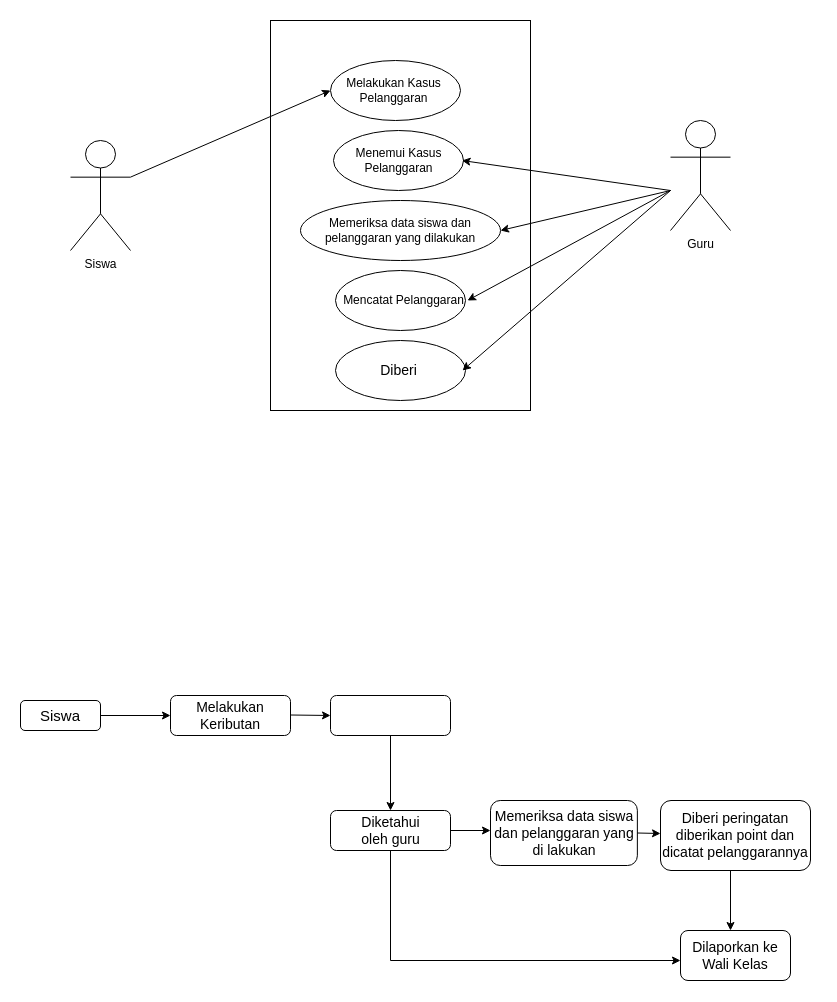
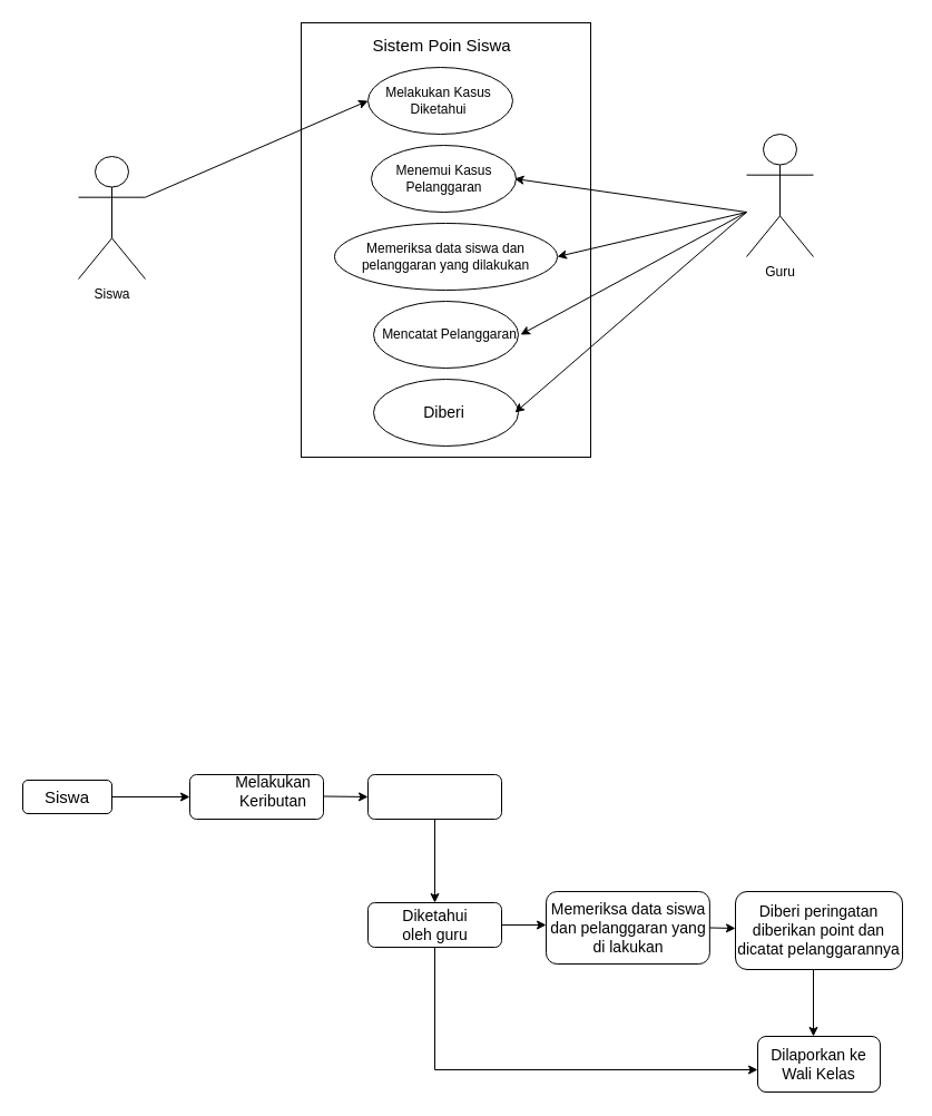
  <mxCell id="0" />
  <mxCell id="1" parent="0" />
  <mxCell id="2" value="" style="rounded=0;whiteSpace=wrap;html=1;" vertex="1" parent="1"><mxGeometry x="270" y="20" width="260" height="390" as="geometry" /></mxCell>
  <mxCell id="3" value="" style="ellipse;whiteSpace=wrap;html=1;" vertex="1" parent="1"><mxGeometry x="330" y="60" width="130" height="60" as="geometry" /></mxCell>
- <mxCell id="5" value="&lt;font style=&quot;font-size: 12px;&quot;&gt;Melakukan Kasus Pelanggaran&lt;/font&gt;" style="text;html=1;strokeColor=none;fillColor=none;align=center;verticalAlign=middle;whiteSpace=wrap;rounded=0;" vertex="1" parent="1"><mxGeometry x="330" y="70" width="127" height="40" as="geometry" /></mxCell>
+ <mxCell id="4" value="&lt;font style=&quot;font-size: 15px;&quot;&gt;Sistem Poin Siswa&lt;/font&gt;" style="text;html=1;strokeColor=none;fillColor=none;align=center;verticalAlign=middle;whiteSpace=wrap;rounded=0;" vertex="1" parent="1"><mxGeometry x="333" y="20" width="127" height="40" as="geometry" /></mxCell>
+ <mxCell id="5" value="&lt;font style=&quot;font-size: 12px;&quot;&gt;Melakukan Kasus Diketahui&lt;/font&gt;" style="text;html=1;strokeColor=none;fillColor=none;align=center;verticalAlign=middle;whiteSpace=wrap;rounded=0;" vertex="1" parent="1"><mxGeometry x="330" y="70" width="127" height="40" as="geometry" /></mxCell>
  <mxCell id="6" value="" style="ellipse;whiteSpace=wrap;html=1;" vertex="1" parent="1"><mxGeometry x="333" y="130" width="130" height="60" as="geometry" /></mxCell>
  <mxCell id="7" value="&lt;font style=&quot;font-size: 12px;&quot;&gt;Menemui Kasus Pelanggaran&lt;/font&gt;" style="text;html=1;strokeColor=none;fillColor=none;align=center;verticalAlign=middle;whiteSpace=wrap;rounded=0;" vertex="1" parent="1"><mxGeometry x="334.5" y="140" width="127" height="40" as="geometry" /></mxCell>
  <mxCell id="8" value="" style="ellipse;whiteSpace=wrap;html=1;" vertex="1" parent="1"><mxGeometry x="300" y="200" width="200" height="60" as="geometry" /></mxCell>
  <mxCell id="9" value="&lt;font style=&quot;font-size: 12px;&quot;&gt;Memeriksa data siswa dan pelanggaran yang dilakukan&lt;/font&gt;" style="text;html=1;strokeColor=none;fillColor=none;align=center;verticalAlign=middle;whiteSpace=wrap;rounded=0;" vertex="1" parent="1"><mxGeometry x="323.25" y="210" width="153.5" height="40" as="geometry" /></mxCell>
  <mxCell id="10" value="" style="ellipse;whiteSpace=wrap;html=1;" vertex="1" parent="1"><mxGeometry x="335" y="270" width="130" height="60" as="geometry" /></mxCell>
  <mxCell id="11" value="" style="ellipse;whiteSpace=wrap;html=1;" vertex="1" parent="1"><mxGeometry x="335" y="340" width="130" height="60" as="geometry" /></mxCell>
  <mxCell id="12" value="&lt;font style=&quot;font-size: 12px;&quot;&gt;Mencatat Pelanggaran&lt;/font&gt;" style="text;html=1;strokeColor=none;fillColor=none;align=center;verticalAlign=middle;whiteSpace=wrap;rounded=0;" vertex="1" parent="1"><mxGeometry x="340" y="280" width="127" height="40" as="geometry" /></mxCell>
  <mxCell id="13" value="&lt;font style=&quot;font-size: 14px;&quot;&gt;Diberi&lt;/font&gt;" style="text;html=1;strokeColor=none;fillColor=none;align=center;verticalAlign=middle;whiteSpace=wrap;rounded=0;" vertex="1" parent="1"><mxGeometry x="335" y="305" width="127" height="130" as="geometry" /></mxCell>
  <mxCell id="14" value="Siswa" style="shape=umlActor;verticalLabelPosition=bottom;verticalAlign=top;html=1;outlineConnect=0;" vertex="1" parent="1"><mxGeometry x="70" y="140" width="60" height="110" as="geometry" /></mxCell>
  <mxCell id="15" value="Guru" style="shape=umlActor;verticalLabelPosition=bottom;verticalAlign=top;html=1;outlineConnect=0;" vertex="1" parent="1"><mxGeometry x="670" y="120" width="60" height="110" as="geometry" /></mxCell>
  <mxCell id="16" value="" style="endArrow=classic;html=1;rounded=0;entryX=0;entryY=0.5;entryDx=0;entryDy=0;exitX=1;exitY=0.333;exitDx=0;exitDy=0;exitPerimeter=0;" edge="1" parent="1" source="14" target="5"><mxGeometry width="50" height="50" relative="1" as="geometry"><mxPoint x="200" y="140" as="sourcePoint" /><mxPoint x="250" y="90" as="targetPoint" /></mxGeometry></mxCell>
  <mxCell id="17" value="" style="endArrow=classic;html=1;rounded=0;entryX=1;entryY=0.5;entryDx=0;entryDy=0;" edge="1" parent="1" target="7"><mxGeometry width="50" height="50" relative="1" as="geometry"><mxPoint x="670" y="190" as="sourcePoint" /><mxPoint x="590" y="180" as="targetPoint" /></mxGeometry></mxCell>
  <mxCell id="18" value="" style="endArrow=classic;html=1;rounded=0;entryX=1;entryY=0.5;entryDx=0;entryDy=0;" edge="1" parent="1" target="8"><mxGeometry width="50" height="50" relative="1" as="geometry"><mxPoint x="670" y="190" as="sourcePoint" /><mxPoint x="590" y="210" as="targetPoint" /></mxGeometry></mxCell>
  <mxCell id="19" value="" style="endArrow=classic;html=1;rounded=0;entryX=1;entryY=0.5;entryDx=0;entryDy=0;" edge="1" parent="1" target="12"><mxGeometry width="50" height="50" relative="1" as="geometry"><mxPoint x="670" y="190" as="sourcePoint" /><mxPoint x="640" y="230" as="targetPoint" /></mxGeometry></mxCell>
  <mxCell id="20" value="" style="endArrow=classic;html=1;rounded=0;entryX=1;entryY=0.5;entryDx=0;entryDy=0;" edge="1" parent="1" target="13"><mxGeometry width="50" height="50" relative="1" as="geometry"><mxPoint x="670" y="190" as="sourcePoint" /><mxPoint x="620" y="270" as="targetPoint" /></mxGeometry></mxCell>
  <mxCell id="21" value="" style="rounded=1;whiteSpace=wrap;html=1;" vertex="1" parent="1"><mxGeometry x="20" y="700" width="80" height="30" as="geometry" /></mxCell>
  <mxCell id="22" value="&lt;font style=&quot;font-size: 15px;&quot;&gt;Siswa&lt;/font&gt;" style="text;html=1;strokeColor=none;fillColor=none;align=center;verticalAlign=middle;whiteSpace=wrap;rounded=0;" vertex="1" parent="1"><mxGeometry x="30" y="702.5" width="60" height="25" as="geometry" /></mxCell>
  <mxCell id="23" value="" style="endArrow=classic;html=1;rounded=0;exitX=1;exitY=0.5;exitDx=0;exitDy=0;" edge="1" parent="1" source="21"><mxGeometry width="50" height="50" relative="1" as="geometry"><mxPoint x="120" y="740" as="sourcePoint" /><mxPoint x="170" y="715" as="targetPoint" /></mxGeometry></mxCell>
  <mxCell id="24" value="" style="rounded=1;whiteSpace=wrap;html=1;" vertex="1" parent="1"><mxGeometry x="170" y="695" width="120" height="40" as="geometry" /></mxCell>
- <mxCell id="25" value="&lt;font style=&quot;font-size: 14px;&quot;&gt;Melakukan Keributan&lt;/font&gt;" style="text;html=1;strokeColor=none;fillColor=none;align=center;verticalAlign=middle;whiteSpace=wrap;rounded=0;" vertex="1" parent="1"><mxGeometry x="200" y="702.5" width="60" height="25" as="geometry" /></mxCell>
+ <mxCell id="25" value="&lt;font style=&quot;font-size: 14px;&quot;&gt;Melakukan Keributan&lt;/font&gt;" style="text;html=1;strokeColor=none;fillColor=none;align=center;verticalAlign=middle;whiteSpace=wrap;rounded=0;" vertex="1" parent="1"><mxGeometry x="215" y="697.5" width="60" height="25" as="geometry" /></mxCell>
  <mxCell id="26" value="" style="endArrow=classic;html=1;rounded=0;exitX=1;exitY=0.5;exitDx=0;exitDy=0;" edge="1" parent="1"><mxGeometry width="50" height="50" relative="1" as="geometry"><mxPoint x="290" y="714.5" as="sourcePoint" /><mxPoint x="330" y="715" as="targetPoint" /></mxGeometry></mxCell>
  <mxCell id="27" value="" style="rounded=1;whiteSpace=wrap;html=1;" vertex="1" parent="1"><mxGeometry x="330" y="695" width="120" height="40" as="geometry" /></mxCell>
  <mxCell id="28" value="" style="endArrow=classic;html=1;rounded=0;exitX=0.5;exitY=1;exitDx=0;exitDy=0;entryX=0.5;entryY=0;entryDx=0;entryDy=0;" edge="1" parent="1" source="27" target="29"><mxGeometry width="50" height="50" relative="1" as="geometry"><mxPoint x="400" y="800" as="sourcePoint" /><mxPoint x="420" y="810" as="targetPoint" /></mxGeometry></mxCell>
  <mxCell id="29" value="" style="rounded=1;whiteSpace=wrap;html=1;" vertex="1" parent="1"><mxGeometry x="330" y="810" width="120" height="40" as="geometry" /></mxCell>
  <mxCell id="30" value="&lt;font style=&quot;font-size: 14px;&quot;&gt;Diketahui oleh guru&lt;/font&gt;" style="text;html=1;strokeColor=none;fillColor=none;align=center;verticalAlign=middle;whiteSpace=wrap;rounded=0;" vertex="1" parent="1"><mxGeometry x="357.5" y="817.5" width="65" height="25" as="geometry" /></mxCell>
  <mxCell id="31" value="" style="endArrow=classic;html=1;rounded=0;exitX=1;exitY=0.5;exitDx=0;exitDy=0;" edge="1" parent="1" source="29"><mxGeometry width="50" height="50" relative="1" as="geometry"><mxPoint x="520" y="817.5" as="sourcePoint" /><mxPoint x="490" y="830" as="targetPoint" /></mxGeometry></mxCell>
  <mxCell id="32" value="" style="rounded=1;whiteSpace=wrap;html=1;" vertex="1" parent="1"><mxGeometry x="490" y="800" width="146.87" height="65" as="geometry" /></mxCell>
  <mxCell id="33" value="&lt;font style=&quot;font-size: 14px;&quot;&gt;Memeriksa data siswa dan pelanggaran yang di lakukan&lt;/font&gt;" style="text;html=1;strokeColor=none;fillColor=none;align=center;verticalAlign=middle;whiteSpace=wrap;rounded=0;" vertex="1" parent="1"><mxGeometry x="490.62" y="820" width="146.25" height="25" as="geometry" /></mxCell>
  <mxCell id="34" value="" style="endArrow=classic;html=1;rounded=0;exitX=1;exitY=0.5;exitDx=0;exitDy=0;" edge="1" parent="1" source="33"><mxGeometry width="50" height="50" relative="1" as="geometry"><mxPoint x="650" y="850" as="sourcePoint" /><mxPoint x="660" y="833" as="targetPoint" /></mxGeometry></mxCell>
  <mxCell id="35" value="" style="rounded=1;whiteSpace=wrap;html=1;" vertex="1" parent="1"><mxGeometry x="660" y="800" width="150" height="70" as="geometry" /></mxCell>
  <mxCell id="36" value="&lt;span style=&quot;font-size: 14px;&quot;&gt;Diberi peringatan&lt;br&gt;diberikan point dan dicatat pelanggarannya&lt;br&gt;&lt;br&gt;&lt;/span&gt;" style="text;html=1;strokeColor=none;fillColor=none;align=center;verticalAlign=middle;whiteSpace=wrap;rounded=0;" vertex="1" parent="1"><mxGeometry x="655" y="820" width="160" height="45" as="geometry" /></mxCell>
  <mxCell id="37" value="" style="endArrow=classic;html=1;rounded=0;exitX=0.5;exitY=1;exitDx=0;exitDy=0;" edge="1" parent="1"><mxGeometry width="50" height="50" relative="1" as="geometry"><mxPoint x="730" y="870" as="sourcePoint" /><mxPoint x="730" y="930" as="targetPoint" /></mxGeometry></mxCell>
  <mxCell id="38" value="" style="rounded=1;whiteSpace=wrap;html=1;" vertex="1" parent="1"><mxGeometry x="680" y="930" width="110" height="50" as="geometry" /></mxCell>
  <mxCell id="39" value="&lt;font style=&quot;font-size: 14px;&quot;&gt;Dilaporkan ke Wali Kelas&lt;/font&gt;" style="text;html=1;strokeColor=none;fillColor=none;align=center;verticalAlign=middle;whiteSpace=wrap;rounded=0;" vertex="1" parent="1"><mxGeometry x="690" y="942.5" width="90" height="25" as="geometry" /></mxCell>
  <mxCell id="40" value="" style="endArrow=classic;html=1;rounded=0;" edge="1" parent="1"><mxGeometry width="50" height="50" relative="1" as="geometry"><mxPoint x="390" y="960" as="sourcePoint" /><mxPoint x="680" y="960" as="targetPoint" /></mxGeometry></mxCell>
  <mxCell id="41" value="" style="endArrow=none;html=1;rounded=0;entryX=0.5;entryY=1;entryDx=0;entryDy=0;" edge="1" parent="1" target="29"><mxGeometry width="50" height="50" relative="1" as="geometry"><mxPoint x="390" y="960" as="sourcePoint" /><mxPoint x="410" y="920" as="targetPoint" /></mxGeometry></mxCell>
